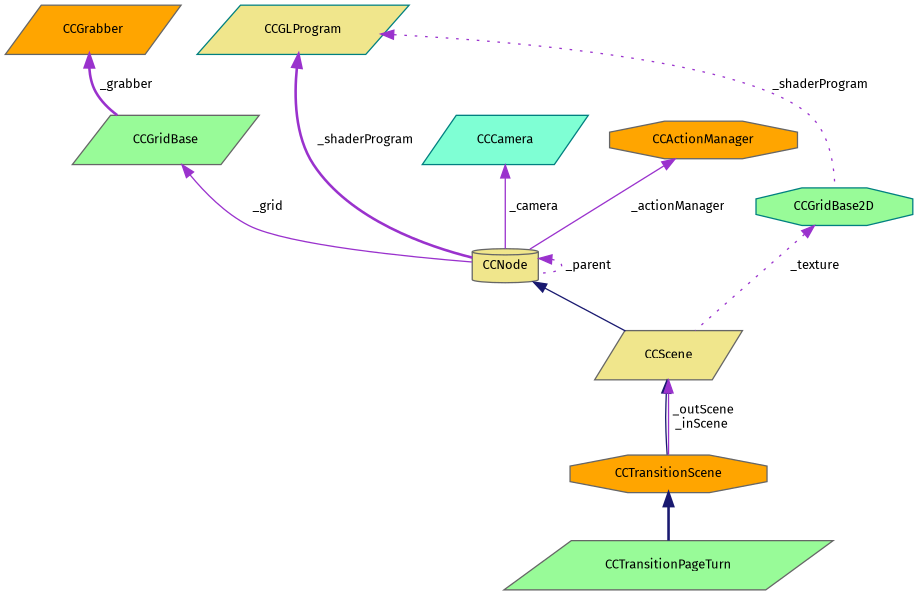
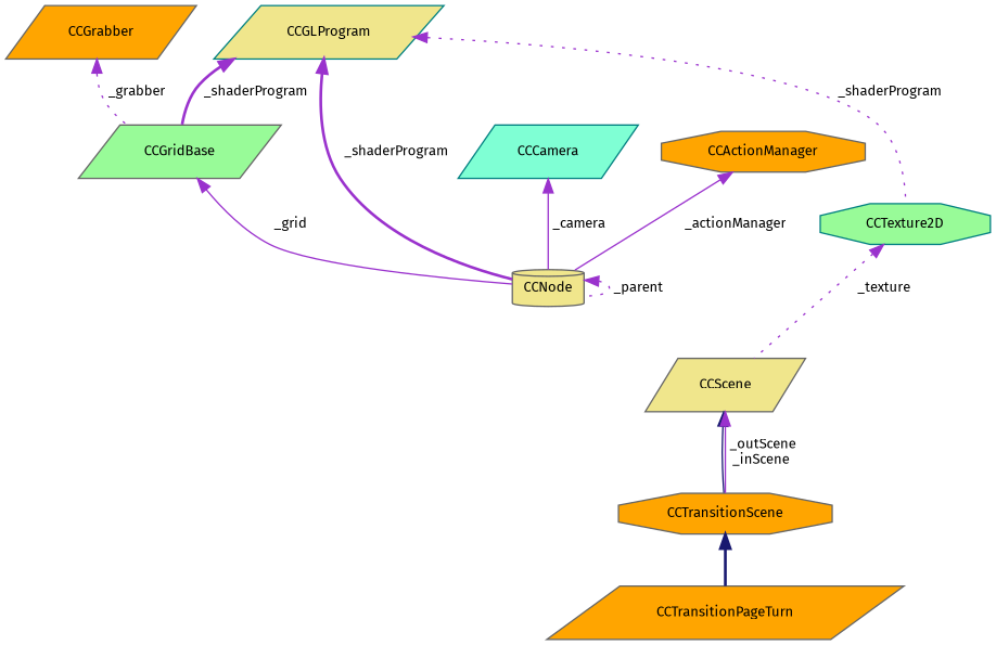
  digraph {
    fontname="Fira Sans"
    node [color=gray40 fillcolor=palegreen fontname="Fira Sans" fontsize=10 shape=parallelogram style=filled]
    edge [color=darkorchid3 dir=back fontname="Fira Sans" fontsize=10 labelfontname=FreeSans labelfontsize=10 style=solid]
-   n1 [fontcolor=black height=0.2 label=CCTransitionPageTurn width=0.4]
+   n1 [fillcolor=orange fontcolor=black height=0.2 label=CCTransitionPageTurn width=0.4]
    n2 [fillcolor=orange height=0.2 label=CCTransitionScene shape=octagon width=0.4]
    n3 [fillcolor=khaki height=0.2 label=CCScene width=0.4]
    n4 [fillcolor=khaki height=0.2 label=CCNode shape=cylinder width=0.4]
    n5 [height=0.2 label=CCGridBase width=0.4]
    n6 [fillcolor=orange height=0.2 label=CCGrabber width=0.4]
-   n7 [color=teal height=0.2 label=CCGridBase2D shape=octagon width=0.4]
+   n7 [color=teal height=0.2 label=CCTexture2D shape=octagon width=0.4]
    n8 [color=teal fillcolor=khaki height=0.2 label=CCGLProgram width=0.4]
    n9 [color=teal fillcolor=aquamarine height=0.2 label=CCCamera width=0.4]
    n10 [fillcolor=orange height=0.2 label=CCActionManager shape=octagon width=0.4]
    n2 -> n1 [color=midnightblue style=bold]
    n3 -> n2 [color=midnightblue]
    n3 -> n2 [label=" _outScene\n_inScene"]
-   n4 -> n3 [color=midnightblue]
    n4 -> n4 [label=" _parent" style=dotted]
    n5 -> n4 [label=" _grid"]
-   n6 -> n5 [label=" _grabber" style=bold]
+   n6 -> n5 [label=" _grabber" style=dotted]
    n7 -> n3 [label=" _texture" style=dotted]
    n8 -> n4 [label=" _shaderProgram" style=bold]
+   n8 -> n5 [label=" _shaderProgram" style=bold]
    n8 -> n7 [label=" _shaderProgram" style=dotted]
    n9 -> n4 [label=" _camera"]
    n10 -> n4 [label=" _actionManager"]
  }
